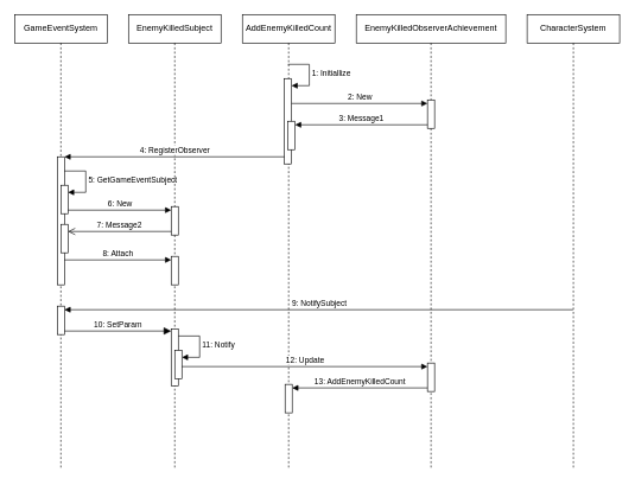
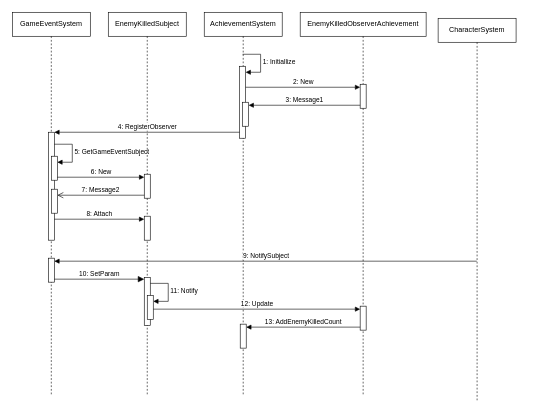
  <mxCell id="0" />
  <mxCell id="1" parent="0" />
  <mxCell id="2" value="GameEventSystem" style="shape=umlLifeline;perimeter=lifelinePerimeter;whiteSpace=wrap;html=1;container=1;dropTarget=0;collapsible=0;recursiveResize=0;outlineConnect=0;portConstraint=eastwest;newEdgeStyle={&quot;curved&quot;:0,&quot;rounded&quot;:0};" vertex="1" parent="1"><mxGeometry y="20" width="130" height="640" as="geometry" x="20" /></mxCell>
  <mxCell id="3" value="" style="html=1;points=[[0,0,0,0,5],[0,1,0,0,-5],[1,0,0,0,5],[1,1,0,0,-5]];perimeter=orthogonalPerimeter;outlineConnect=0;targetShapes=umlLifeline;portConstraint=eastwest;newEdgeStyle={&quot;curved&quot;:0,&quot;rounded&quot;:0};" vertex="1" parent="2"><mxGeometry x="60" y="200" width="10" height="180" as="geometry" /></mxCell>
  <mxCell id="4" value="" style="html=1;points=[[0,0,0,0,5],[0,1,0,0,-5],[1,0,0,0,5],[1,1,0,0,-5]];perimeter=orthogonalPerimeter;outlineConnect=0;targetShapes=umlLifeline;portConstraint=eastwest;newEdgeStyle={&quot;curved&quot;:0,&quot;rounded&quot;:0};" vertex="1" parent="2"><mxGeometry x="65" y="240" width="10" height="40" as="geometry" /></mxCell>
  <mxCell id="5" value="5: GetGameEventSubject" style="html=1;align=left;spacingLeft=2;endArrow=block;rounded=0;edgeStyle=orthogonalEdgeStyle;curved=0;rounded=0;" edge="1" target="4" parent="2"><mxGeometry relative="1" as="geometry"><mxPoint x="70" y="220" as="sourcePoint" /><Array as="points"><mxPoint x="100" y="250" /></Array></mxGeometry></mxCell>
  <mxCell id="6" value="" style="html=1;points=[[0,0,0,0,5],[0,1,0,0,-5],[1,0,0,0,5],[1,1,0,0,-5]];perimeter=orthogonalPerimeter;outlineConnect=0;targetShapes=umlLifeline;portConstraint=eastwest;newEdgeStyle={&quot;curved&quot;:0,&quot;rounded&quot;:0};" vertex="1" parent="2"><mxGeometry x="65" y="295" width="10" height="40" as="geometry" /></mxCell>
  <mxCell id="7" value="" style="html=1;points=[[0,0,0,0,5],[0,1,0,0,-5],[1,0,0,0,5],[1,1,0,0,-5]];perimeter=orthogonalPerimeter;outlineConnect=0;targetShapes=umlLifeline;portConstraint=eastwest;newEdgeStyle={&quot;curved&quot;:0,&quot;rounded&quot;:0};" vertex="1" parent="2"><mxGeometry x="60" y="410" width="10" height="40" as="geometry" /></mxCell>
  <mxCell id="8" value="EnemyKilledSubject" style="shape=umlLifeline;perimeter=lifelinePerimeter;whiteSpace=wrap;html=1;container=1;dropTarget=0;collapsible=0;recursiveResize=0;outlineConnect=0;portConstraint=eastwest;newEdgeStyle={&quot;curved&quot;:0,&quot;rounded&quot;:0};" vertex="1" parent="1"><mxGeometry x="180" y="20" width="130" height="640" as="geometry" /></mxCell>
  <mxCell id="9" value="" style="html=1;points=[[0,0,0,0,5],[0,1,0,0,-5],[1,0,0,0,5],[1,1,0,0,-5]];perimeter=orthogonalPerimeter;outlineConnect=0;targetShapes=umlLifeline;portConstraint=eastwest;newEdgeStyle={&quot;curved&quot;:0,&quot;rounded&quot;:0};" vertex="1" parent="8"><mxGeometry x="60" y="270" width="10" height="40" as="geometry" /></mxCell>
  <mxCell id="10" value="" style="html=1;points=[[0,0,0,0,5],[0,1,0,0,-5],[1,0,0,0,5],[1,1,0,0,-5]];perimeter=orthogonalPerimeter;outlineConnect=0;targetShapes=umlLifeline;portConstraint=eastwest;newEdgeStyle={&quot;curved&quot;:0,&quot;rounded&quot;:0};" vertex="1" parent="8"><mxGeometry x="60" y="340" width="10" height="40" as="geometry" /></mxCell>
  <mxCell id="11" value="" style="html=1;points=[[0,0,0,0,5],[0,1,0,0,-5],[1,0,0,0,5],[1,1,0,0,-5]];perimeter=orthogonalPerimeter;outlineConnect=0;targetShapes=umlLifeline;portConstraint=eastwest;newEdgeStyle={&quot;curved&quot;:0,&quot;rounded&quot;:0};" vertex="1" parent="8"><mxGeometry x="60" y="442" width="10" height="80" as="geometry" /></mxCell>
  <mxCell id="12" value="" style="html=1;points=[[0,0,0,0,5],[0,1,0,0,-5],[1,0,0,0,5],[1,1,0,0,-5]];perimeter=orthogonalPerimeter;outlineConnect=0;targetShapes=umlLifeline;portConstraint=eastwest;newEdgeStyle={&quot;curved&quot;:0,&quot;rounded&quot;:0};" vertex="1" parent="8"><mxGeometry x="65" y="472" width="10" height="40" as="geometry" /></mxCell>
  <mxCell id="13" value="11: Notify" style="html=1;align=left;spacingLeft=2;endArrow=block;rounded=0;edgeStyle=orthogonalEdgeStyle;curved=0;rounded=0;" edge="1" target="12" parent="8"><mxGeometry relative="1" as="geometry"><mxPoint x="70" y="452" as="sourcePoint" /><Array as="points"><mxPoint x="100" y="482" /></Array></mxGeometry></mxCell>
- <mxCell id="14" value="AddEnemyKilledCount" style="shape=umlLifeline;perimeter=lifelinePerimeter;whiteSpace=wrap;html=1;container=1;dropTarget=0;collapsible=0;recursiveResize=0;outlineConnect=0;portConstraint=eastwest;newEdgeStyle={&quot;curved&quot;:0,&quot;rounded&quot;:0};" vertex="1" parent="1"><mxGeometry x="340" y="20" width="130" height="640" as="geometry" /></mxCell>
+ <mxCell id="14" value="AchievementSystem" style="shape=umlLifeline;perimeter=lifelinePerimeter;whiteSpace=wrap;html=1;container=1;dropTarget=0;collapsible=0;recursiveResize=0;outlineConnect=0;portConstraint=eastwest;newEdgeStyle={&quot;curved&quot;:0,&quot;rounded&quot;:0};" vertex="1" parent="1"><mxGeometry x="340" y="20" width="130" height="640" as="geometry" /></mxCell>
  <mxCell id="15" value="1: Initiallize" style="html=1;align=left;spacingLeft=2;endArrow=block;rounded=0;edgeStyle=orthogonalEdgeStyle;curved=0;rounded=0;" edge="1" target="17" parent="14"><mxGeometry relative="1" as="geometry"><mxPoint x="64" y="70" as="sourcePoint" /><Array as="points"><mxPoint x="94" y="100" /></Array></mxGeometry></mxCell>
  <mxCell id="16" value="" style="group" vertex="1" connectable="0" parent="14"><mxGeometry x="59" y="90" width="15" height="120" as="geometry" /></mxCell>
  <mxCell id="17" value="" style="html=1;points=[[0,0,0,0,5],[0,1,0,0,-5],[1,0,0,0,5],[1,1,0,0,-5]];perimeter=orthogonalPerimeter;outlineConnect=0;targetShapes=umlLifeline;portConstraint=eastwest;newEdgeStyle={&quot;curved&quot;:0,&quot;rounded&quot;:0};" vertex="1" parent="16"><mxGeometry width="10" height="120" as="geometry" /></mxCell>
  <mxCell id="18" value="" style="html=1;points=[[0,0,0,0,5],[0,1,0,0,-5],[1,0,0,0,5],[1,1,0,0,-5]];perimeter=orthogonalPerimeter;outlineConnect=0;targetShapes=umlLifeline;portConstraint=eastwest;newEdgeStyle={&quot;curved&quot;:0,&quot;rounded&quot;:0};" vertex="1" parent="16"><mxGeometry x="5" y="60" width="10" height="40" as="geometry" /></mxCell>
  <mxCell id="19" value="" style="html=1;points=[[0,0,0,0,5],[0,1,0,0,-5],[1,0,0,0,5],[1,1,0,0,-5]];perimeter=orthogonalPerimeter;outlineConnect=0;targetShapes=umlLifeline;portConstraint=eastwest;newEdgeStyle={&quot;curved&quot;:0,&quot;rounded&quot;:0};" vertex="1" parent="14"><mxGeometry x="60" y="520" width="10" height="40" as="geometry" /></mxCell>
  <mxCell id="20" value="EnemyKilledObserverAchievement" style="shape=umlLifeline;perimeter=lifelinePerimeter;whiteSpace=wrap;html=1;container=1;dropTarget=0;collapsible=0;recursiveResize=0;outlineConnect=0;portConstraint=eastwest;newEdgeStyle={&quot;curved&quot;:0,&quot;rounded&quot;:0};" vertex="1" parent="1"><mxGeometry x="500" y="20" width="210" height="640" as="geometry" /></mxCell>
  <mxCell id="21" value="" style="html=1;points=[[0,0,0,0,5],[0,1,0,0,-5],[1,0,0,0,5],[1,1,0,0,-5]];perimeter=orthogonalPerimeter;outlineConnect=0;targetShapes=umlLifeline;portConstraint=eastwest;newEdgeStyle={&quot;curved&quot;:0,&quot;rounded&quot;:0};" vertex="1" parent="20"><mxGeometry x="100" y="120" width="10" height="40" as="geometry" /></mxCell>
  <mxCell id="22" value="" style="html=1;points=[[0,0,0,0,5],[0,1,0,0,-5],[1,0,0,0,5],[1,1,0,0,-5]];perimeter=orthogonalPerimeter;outlineConnect=0;targetShapes=umlLifeline;portConstraint=eastwest;newEdgeStyle={&quot;curved&quot;:0,&quot;rounded&quot;:0};" vertex="1" parent="20"><mxGeometry x="100" y="490" width="10" height="40" as="geometry" /></mxCell>
- <mxCell id="23" value="CharacterSystem" style="shape=umlLifeline;perimeter=lifelinePerimeter;whiteSpace=wrap;html=1;container=1;dropTarget=0;collapsible=0;recursiveResize=0;outlineConnect=0;portConstraint=eastwest;newEdgeStyle={&quot;curved&quot;:0,&quot;rounded&quot;:0};" vertex="1" parent="1"><mxGeometry x="740" y="20" width="130" height="640" as="geometry" /></mxCell>
+ <mxCell id="23" value="CharacterSystem" style="shape=umlLifeline;perimeter=lifelinePerimeter;whiteSpace=wrap;html=1;container=1;dropTarget=0;collapsible=0;recursiveResize=0;outlineConnect=0;portConstraint=eastwest;newEdgeStyle={&quot;curved&quot;:0,&quot;rounded&quot;:0};" vertex="1" parent="1"><mxGeometry x="730" y="30" width="130" height="640" as="geometry" /></mxCell>
  <mxCell id="24" value="2: New" style="html=1;verticalAlign=bottom;endArrow=block;curved=0;rounded=0;entryX=0;entryY=0;entryDx=0;entryDy=5;" edge="1" target="21" parent="1" source="17"><mxGeometry relative="1" as="geometry"><mxPoint x="530" y="145" as="sourcePoint" /></mxGeometry></mxCell>
  <mxCell id="25" value="3: Message1" style="html=1;verticalAlign=bottom;endArrow=block;curved=0;rounded=0;entryX=1;entryY=0;entryDx=0;entryDy=5;" edge="1" target="18" parent="1" source="21"><mxGeometry relative="1" as="geometry"><mxPoint x="590" y="195" as="sourcePoint" /></mxGeometry></mxCell>
  <mxCell id="26" value="4: RegisterObserver" style="html=1;verticalAlign=bottom;endArrow=none;curved=0;rounded=0;endFill=0;startArrow=block;startFill=1;" edge="1" parent="1"><mxGeometry width="80" relative="1" as="geometry"><mxPoint x="90" y="220" as="sourcePoint" /><mxPoint x="399" y="220" as="targetPoint" /></mxGeometry></mxCell>
  <mxCell id="27" value="6: New" style="html=1;verticalAlign=bottom;endArrow=block;curved=0;rounded=0;entryX=0;entryY=0;entryDx=0;entryDy=5;" edge="1" target="9" parent="1" source="4"><mxGeometry relative="1" as="geometry"><mxPoint x="170" y="295" as="sourcePoint" /></mxGeometry></mxCell>
  <mxCell id="28" value="7: Message2" style="html=1;verticalAlign=bottom;endArrow=open;endSize=8;curved=0;rounded=0;exitX=0;exitY=1;exitDx=0;exitDy=-5;endFill=0;" edge="1" source="9" parent="1" target="6"><mxGeometry relative="1" as="geometry"><mxPoint x="140" y="333" as="targetPoint" /></mxGeometry></mxCell>
  <mxCell id="29" value="8: Attach" style="html=1;verticalAlign=bottom;startArrow=none;endArrow=block;startSize=8;curved=0;rounded=0;entryX=0;entryY=0;entryDx=0;entryDy=5;startFill=0;" edge="1" target="10" parent="1" source="3"><mxGeometry relative="1" as="geometry"><mxPoint x="170" y="365" as="sourcePoint" /></mxGeometry></mxCell>
  <mxCell id="30" value="9: NotifySubject" style="html=1;verticalAlign=bottom;endArrow=block;curved=0;rounded=0;entryX=1;entryY=0;entryDx=0;entryDy=5;" edge="1" target="7" parent="1" source="23"><mxGeometry relative="1" as="geometry"><mxPoint x="160" y="435" as="sourcePoint" /></mxGeometry></mxCell>
  <mxCell id="31" value="10: SetParam" style="html=1;verticalAlign=bottom;endArrow=block;endSize=8;curved=0;rounded=0;exitX=1;exitY=1;exitDx=0;exitDy=-5;endFill=1;" edge="1" source="7" parent="1" target="11"><mxGeometry relative="1" as="geometry"><mxPoint x="160" y="505" as="targetPoint" /></mxGeometry></mxCell>
  <mxCell id="32" value="12: Update" style="html=1;verticalAlign=bottom;startArrow=none;endArrow=block;startSize=8;curved=0;rounded=0;entryX=0;entryY=0;entryDx=0;entryDy=5;startFill=0;" edge="1" target="22" parent="1" source="12"><mxGeometry relative="1" as="geometry"><mxPoint x="730" y="525" as="sourcePoint" /></mxGeometry></mxCell>
  <mxCell id="33" value="13: AddEnemyKilledCount" style="html=1;verticalAlign=bottom;endArrow=block;curved=0;rounded=0;entryX=1;entryY=0;entryDx=0;entryDy=5;" edge="1" target="19" parent="1" source="22"><mxGeometry relative="1" as="geometry"><mxPoint x="480" y="565" as="sourcePoint" /></mxGeometry></mxCell>
